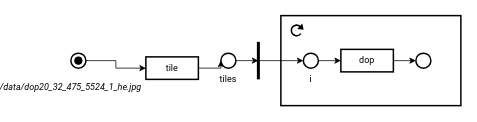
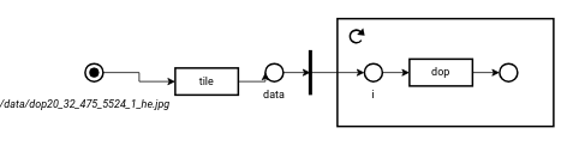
  <mxCell id="0" />
  <mxCell id="1" parent="0" />
  <mxCell id="2" value="" style="rounded=0;whiteSpace=wrap;html=1;fillColor=none;strokeWidth=2;" parent="1" vertex="1"><mxGeometry x="330" y="20" width="240" height="120" as="geometry" /></mxCell>
  <mxCell id="3" style="edgeStyle=orthogonalEdgeStyle;rounded=0;orthogonalLoop=1;jettySize=auto;html=1;exitX=1;exitY=0.5;exitDx=0;exitDy=0;entryX=0;entryY=0.5;entryDx=0;entryDy=0;" parent="1" source="4" target="14" edge="1"><mxGeometry relative="1" as="geometry" /></mxCell>
  <mxCell id="4" value="tile" style="rounded=0;whiteSpace=wrap;html=1;strokeWidth=2;fontFamily=Roboto;fillColor=none;" parent="1" vertex="1"><mxGeometry x="150" y="75" width="70" height="30" as="geometry" /></mxCell>
  <mxCell id="5" style="edgeStyle=orthogonalEdgeStyle;rounded=0;orthogonalLoop=1;jettySize=auto;html=1;exitX=1;exitY=0.5;exitDx=0;exitDy=0;" parent="1" source="7" edge="1"><mxGeometry relative="1" as="geometry"><mxPoint x="410" y="80" as="targetPoint" /></mxGeometry></mxCell>
  <mxCell id="6" style="edgeStyle=orthogonalEdgeStyle;rounded=0;orthogonalLoop=1;jettySize=auto;html=1;exitX=0;exitY=0.5;exitDx=0;exitDy=0;endArrow=none;endFill=0;startArrow=classic;startFill=1;" parent="1" source="7" edge="1"><mxGeometry relative="1" as="geometry"><mxPoint x="300" y="80" as="targetPoint" /></mxGeometry></mxCell>
  <mxCell id="7" value="" style="ellipse;whiteSpace=wrap;html=1;aspect=fixed;strokeWidth=2;container=0;fillColor=none;" parent="1" vertex="1"><mxGeometry x="360" y="70" width="20" height="20" as="geometry" /></mxCell>
  <mxCell id="8" style="edgeStyle=orthogonalEdgeStyle;rounded=0;orthogonalLoop=1;jettySize=auto;html=1;exitX=1;exitY=0.5;exitDx=0;exitDy=0;entryX=0;entryY=0.5;entryDx=0;entryDy=0;" edge="1" parent="1" source="9" target="10"><mxGeometry relative="1" as="geometry" /></mxCell>
  <mxCell id="9" value="dop" style="rounded=0;whiteSpace=wrap;html=1;strokeWidth=2;fontFamily=Roboto;fillColor=none;" parent="1" vertex="1"><mxGeometry x="410" y="65" width="70" height="30" as="geometry" /></mxCell>
  <mxCell id="10" value="" style="ellipse;whiteSpace=wrap;html=1;aspect=fixed;strokeWidth=2;container=0;fillColor=none;" parent="1" vertex="1"><mxGeometry x="510" y="70" width="20" height="20" as="geometry" /></mxCell>
  <mxCell id="11" value="i" style="text;html=1;strokeColor=none;fillColor=none;align=center;verticalAlign=middle;whiteSpace=wrap;rounded=0;fontFamily=Roboto;" parent="1" vertex="1"><mxGeometry x="340" y="90" width="60" height="30" as="geometry" /></mxCell>
  <mxCell id="12" value="" style="endArrow=none;html=1;rounded=0;strokeWidth=4;" parent="1" edge="1"><mxGeometry width="50" height="50" relative="1" as="geometry"><mxPoint x="300" y="105" as="sourcePoint" /><mxPoint x="300" y="55" as="targetPoint" /></mxGeometry></mxCell>
  <mxCell id="13" style="edgeStyle=orthogonalEdgeStyle;rounded=0;orthogonalLoop=1;jettySize=auto;html=1;exitX=1;exitY=0.5;exitDx=0;exitDy=0;" parent="1" source="14" edge="1"><mxGeometry relative="1" as="geometry"><mxPoint x="300" y="80" as="targetPoint" /></mxGeometry></mxCell>
  <mxCell id="14" value="" style="ellipse;whiteSpace=wrap;html=1;aspect=fixed;strokeWidth=2;container=0;fillColor=none;" parent="1" vertex="1"><mxGeometry x="250" y="70" width="20" height="20" as="geometry" /></mxCell>
- <mxCell id="15" value="tiles" style="text;html=1;strokeColor=none;fillColor=none;align=center;verticalAlign=middle;whiteSpace=wrap;rounded=0;fontFamily=Roboto;" parent="1" vertex="1"><mxGeometry x="230" y="90" width="60" height="30" as="geometry" /></mxCell>
+ <mxCell id="15" value="data" style="text;html=1;strokeColor=none;fillColor=none;align=center;verticalAlign=middle;whiteSpace=wrap;rounded=0;fontFamily=Roboto;" parent="1" vertex="1"><mxGeometry x="230" y="90" width="60" height="30" as="geometry" /></mxCell>
  <mxCell id="16" value="" style="verticalLabelPosition=bottom;verticalAlign=top;html=1;shape=mxgraph.basic.arc;startAngle=0.332;endAngle=0.1;strokeWidth=2;strokeColor=default;rotation=7;" parent="1" vertex="1"><mxGeometry x="344.01" y="32.78" width="13.99" height="13.99" as="geometry" /></mxCell>
  <mxCell id="17" value="" style="verticalLabelPosition=bottom;verticalAlign=top;html=1;shape=mxgraph.basic.acute_triangle;dx=0.5;fillColor=#000000;strokeColor=none;rotation=133;aspect=fixed;" parent="1" vertex="1"><mxGeometry x="352.77" y="33.01" width="9.99" height="6.99" as="geometry" /></mxCell>
  <mxCell id="18" value="&lt;i&gt;/data/dop20_32_475_5524_1_he.jpg&lt;/i&gt;" style="text;html=1;strokeColor=none;fillColor=none;align=center;verticalAlign=middle;whiteSpace=wrap;rounded=0;fontFamily=Roboto;" parent="1" vertex="1"><mxGeometry x="20" y="100" width="60" height="30" as="geometry" /></mxCell>
  <mxCell id="19" value="" style="group" parent="1" vertex="1" connectable="0"><mxGeometry x="50" y="70" width="20" height="20" as="geometry" /></mxCell>
  <mxCell id="20" value="" style="ellipse;whiteSpace=wrap;html=1;aspect=fixed;strokeWidth=2;container=0;fillColor=none;" parent="19" vertex="1"><mxGeometry width="20" height="20" as="geometry" /></mxCell>
  <mxCell id="21" value="" style="ellipse;whiteSpace=wrap;html=1;aspect=fixed;fillColor=#000000;" parent="19" vertex="1"><mxGeometry x="4.925" y="4.925" width="10.155" height="10.155" as="geometry" /></mxCell>
  <mxCell id="22" style="edgeStyle=orthogonalEdgeStyle;rounded=0;orthogonalLoop=1;jettySize=auto;html=1;exitX=1;exitY=0.5;exitDx=0;exitDy=0;entryX=0;entryY=0.5;entryDx=0;entryDy=0;" parent="1" source="20" target="4" edge="1"><mxGeometry relative="1" as="geometry" /></mxCell>
